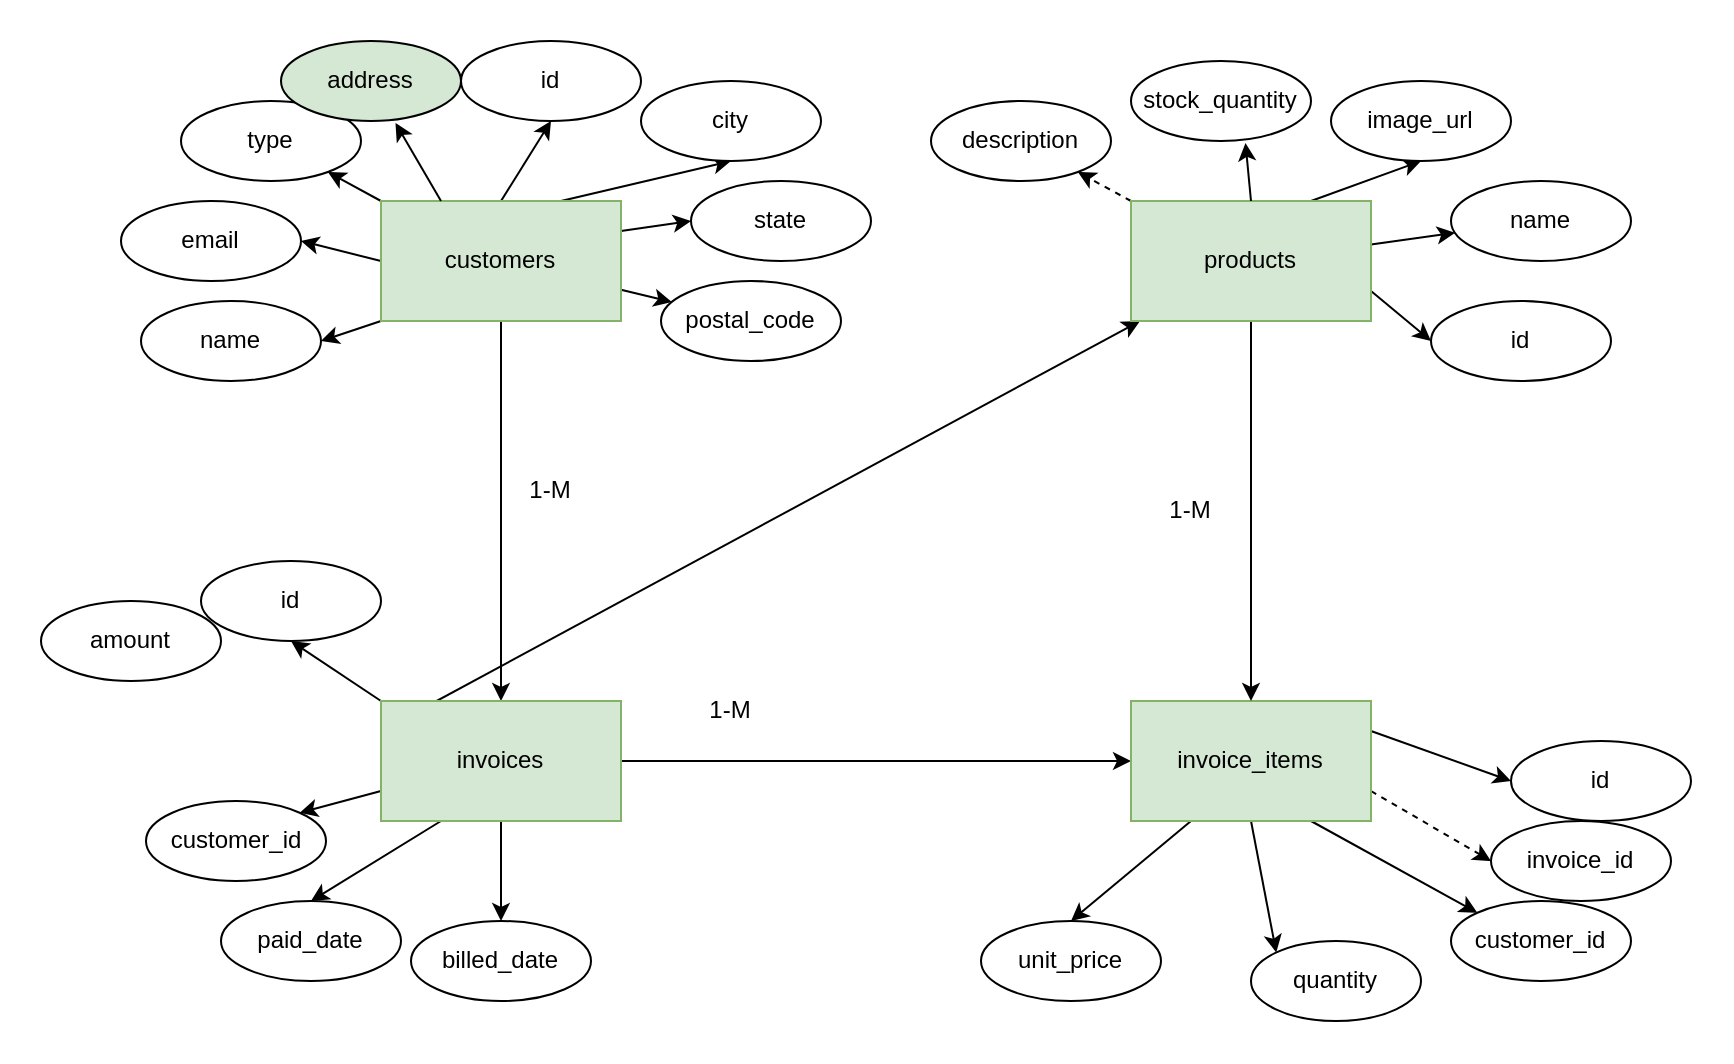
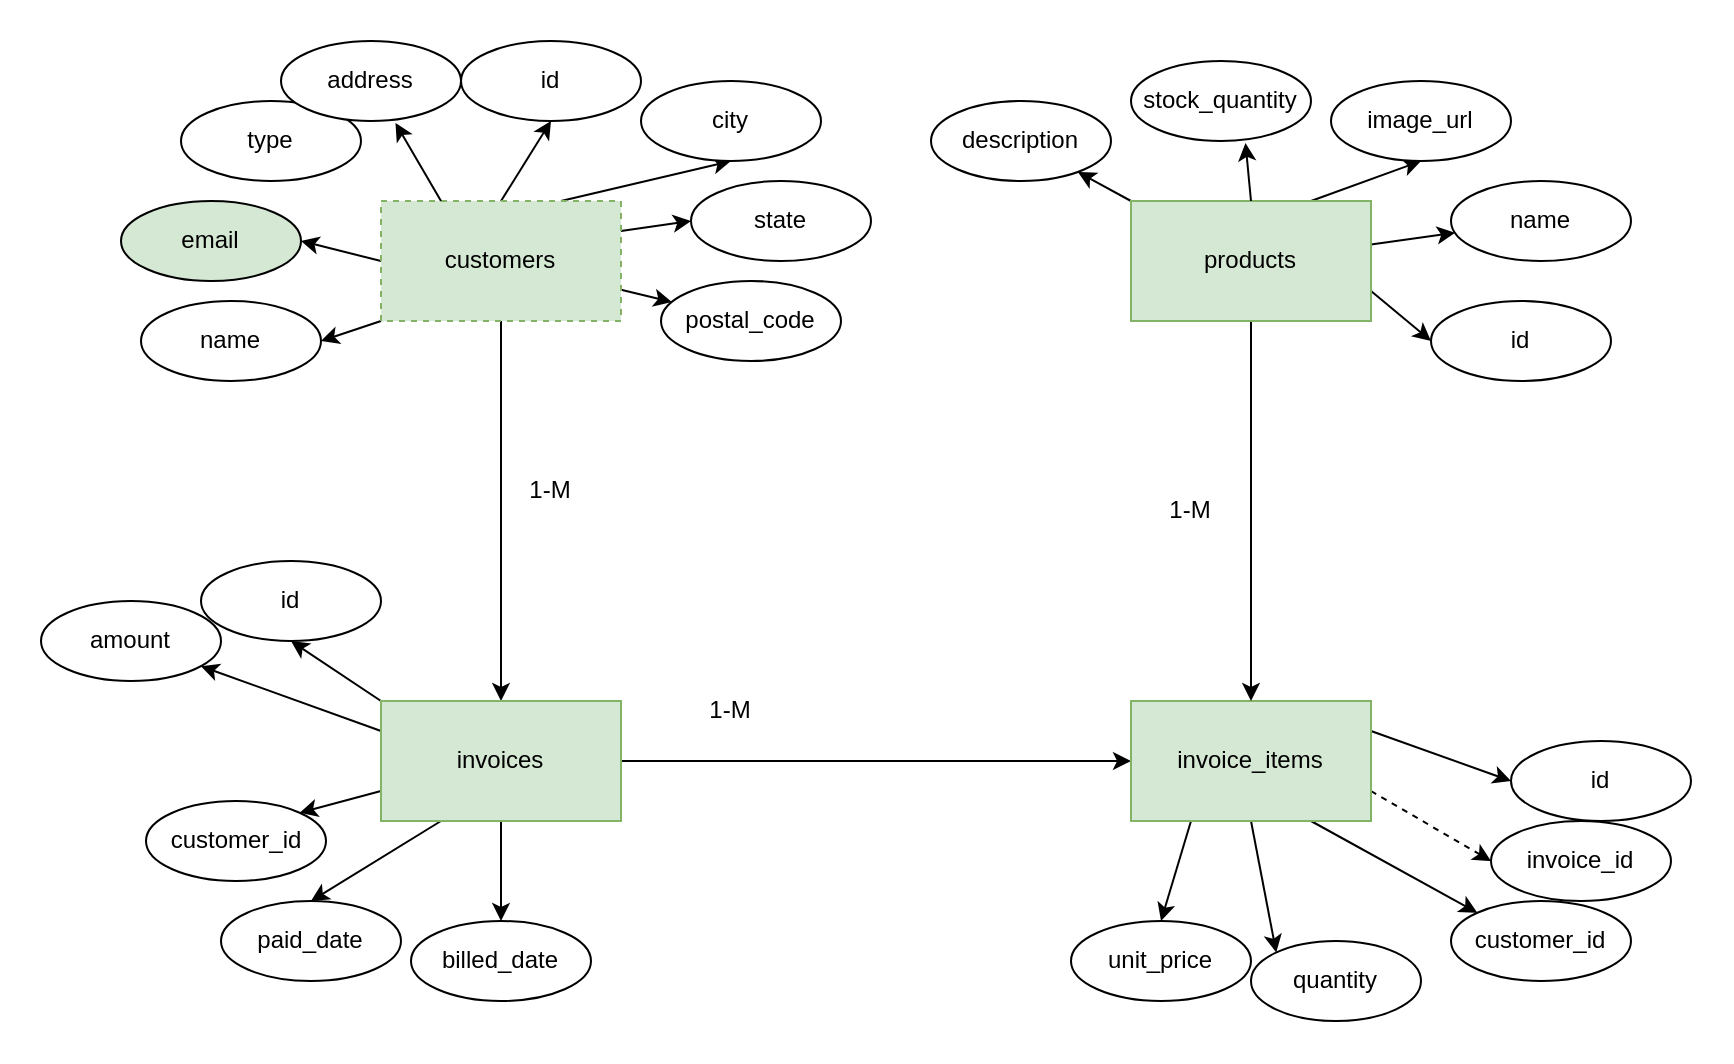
  <mxCell id="0" />
  <mxCell id="1" parent="0" />
  <mxCell id="2" style="edgeStyle=none;html=1;exitX=0;exitY=1;exitDx=0;exitDy=0;entryX=1;entryY=0.5;entryDx=0;entryDy=0;" edge="1" parent="1" source="10" target="11"><mxGeometry relative="1" as="geometry" /></mxCell>
  <mxCell id="3" style="edgeStyle=none;html=1;exitX=0;exitY=0.5;exitDx=0;exitDy=0;entryX=1;entryY=0.5;entryDx=0;entryDy=0;" edge="1" parent="1" source="10" target="12"><mxGeometry relative="1" as="geometry" /></mxCell>
- <mxCell id="4" style="edgeStyle=none;html=1;exitX=0;exitY=0;exitDx=0;exitDy=0;" edge="1" parent="1" source="10" target="13"><mxGeometry relative="1" as="geometry" /></mxCell>
  <mxCell id="5" style="edgeStyle=none;html=1;exitX=0.75;exitY=0;exitDx=0;exitDy=0;entryX=0.5;entryY=1;entryDx=0;entryDy=0;" edge="1" parent="1" source="10" target="15"><mxGeometry relative="1" as="geometry" /></mxCell>
  <mxCell id="6" value="" style="edgeStyle=none;html=1;" edge="1" parent="1" source="10" target="17"><mxGeometry relative="1" as="geometry" /></mxCell>
  <mxCell id="7" style="edgeStyle=none;html=1;exitX=1;exitY=0.25;exitDx=0;exitDy=0;entryX=0;entryY=0.5;entryDx=0;entryDy=0;" edge="1" parent="1" source="10" target="16"><mxGeometry relative="1" as="geometry" /></mxCell>
  <mxCell id="8" style="edgeStyle=none;html=1;exitX=0.5;exitY=1;exitDx=0;exitDy=0;entryX=0.5;entryY=0;entryDx=0;entryDy=0;" edge="1" parent="1" source="10" target="25"><mxGeometry relative="1" as="geometry" /></mxCell>
  <mxCell id="9" style="edgeStyle=none;html=1;exitX=0.5;exitY=0;exitDx=0;exitDy=0;entryX=0.5;entryY=1;entryDx=0;entryDy=0;" edge="1" parent="1" source="10" target="54"><mxGeometry relative="1" as="geometry" /></mxCell>
- <mxCell id="10" value="customers" style="rounded=0;whiteSpace=wrap;html=1;fillColor=#d5e8d4;strokeColor=#82b366;" vertex="1" parent="1"><mxGeometry x="190" y="100" width="120" height="60" as="geometry" /></mxCell>
+ <mxCell id="10" value="customers" style="rounded=0;whiteSpace=wrap;html=1;fillColor=#d5e8d4;strokeColor=#82b366;dashed=1;" vertex="1" parent="1"><mxGeometry x="190" y="100" width="120" height="60" as="geometry" /></mxCell>
  <mxCell id="11" value="name" style="ellipse;whiteSpace=wrap;html=1;" vertex="1" parent="1"><mxGeometry x="70" y="150" width="90" height="40" as="geometry" /></mxCell>
- <mxCell id="12" value="email" style="ellipse;whiteSpace=wrap;html=1;" vertex="1" parent="1"><mxGeometry x="60" y="100" width="90" height="40" as="geometry" /></mxCell>
+ <mxCell id="12" value="email" style="ellipse;whiteSpace=wrap;html=1;fillColor=#d5e8d4;" vertex="1" parent="1"><mxGeometry x="60" y="100" width="90" height="40" as="geometry" /></mxCell>
  <mxCell id="13" value="type" style="ellipse;whiteSpace=wrap;html=1;" vertex="1" parent="1"><mxGeometry x="90" y="50" width="90" height="40" as="geometry" /></mxCell>
- <mxCell id="14" value="address" style="ellipse;whiteSpace=wrap;html=1;fillColor=#d5e8d4;" vertex="1" parent="1"><mxGeometry x="140" y="20" width="90" height="40" as="geometry" /></mxCell>
+ <mxCell id="14" value="address" style="ellipse;whiteSpace=wrap;html=1;" vertex="1" parent="1"><mxGeometry x="140" y="20" width="90" height="40" as="geometry" /></mxCell>
  <mxCell id="15" value="city" style="ellipse;whiteSpace=wrap;html=1;" vertex="1" parent="1"><mxGeometry x="320" y="40" width="90" height="40" as="geometry" /></mxCell>
  <mxCell id="16" value="state" style="ellipse;whiteSpace=wrap;html=1;" vertex="1" parent="1"><mxGeometry x="345" y="90" width="90" height="40" as="geometry" /></mxCell>
  <mxCell id="17" value="postal_code" style="ellipse;whiteSpace=wrap;html=1;" vertex="1" parent="1"><mxGeometry x="330" y="140" width="90" height="40" as="geometry" /></mxCell>
  <mxCell id="18" style="edgeStyle=none;html=1;exitX=0.25;exitY=0;exitDx=0;exitDy=0;entryX=0.636;entryY=1.025;entryDx=0;entryDy=0;entryPerimeter=0;" edge="1" parent="1" source="10" target="14"><mxGeometry relative="1" as="geometry" /></mxCell>
- <mxCell id="19" style="edgeStyle=none;html=1;exitX=0;exitY=0.25;exitDx=0;exitDy=0;" edge="1" parent="1" source="25" target="47"><mxGeometry relative="1" as="geometry" /></mxCell>
+ <mxCell id="19" style="edgeStyle=none;html=1;exitX=0;exitY=0.25;exitDx=0;exitDy=0;" edge="1" parent="1" source="25" target="27"><mxGeometry relative="1" as="geometry" /></mxCell>
  <mxCell id="20" style="edgeStyle=none;html=1;exitX=0.25;exitY=1;exitDx=0;exitDy=0;entryX=0.5;entryY=0;entryDx=0;entryDy=0;" edge="1" parent="1" source="25" target="29"><mxGeometry relative="1" as="geometry" /></mxCell>
  <mxCell id="21" style="edgeStyle=none;html=1;exitX=0.5;exitY=1;exitDx=0;exitDy=0;entryX=0.5;entryY=0;entryDx=0;entryDy=0;" edge="1" parent="1" source="25" target="28"><mxGeometry relative="1" as="geometry" /></mxCell>
  <mxCell id="22" style="edgeStyle=none;html=1;exitX=0;exitY=0.75;exitDx=0;exitDy=0;entryX=1;entryY=0;entryDx=0;entryDy=0;" edge="1" parent="1" source="25" target="26"><mxGeometry relative="1" as="geometry" /></mxCell>
  <mxCell id="23" style="edgeStyle=none;html=1;exitX=0;exitY=0;exitDx=0;exitDy=0;entryX=0.5;entryY=1;entryDx=0;entryDy=0;" edge="1" parent="1" source="25" target="41"><mxGeometry relative="1" as="geometry" /></mxCell>
  <mxCell id="24" style="edgeStyle=none;html=1;exitX=1;exitY=0.5;exitDx=0;exitDy=0;entryX=1;entryY=0.5;entryDx=0;entryDy=0;" edge="1" parent="1" source="25" target="35"><mxGeometry relative="1" as="geometry" /></mxCell>
  <mxCell id="25" value="invoices" style="rounded=0;whiteSpace=wrap;html=1;fillColor=#d5e8d4;strokeColor=#82b366;" vertex="1" parent="1"><mxGeometry x="190" y="350" width="120" height="60" as="geometry" /></mxCell>
  <mxCell id="26" value="customer_id" style="ellipse;whiteSpace=wrap;html=1;" vertex="1" parent="1"><mxGeometry x="72.5" y="400" width="90" height="40" as="geometry" /></mxCell>
  <mxCell id="27" value="amount" style="ellipse;whiteSpace=wrap;html=1;" vertex="1" parent="1"><mxGeometry x="20" y="300" width="90" height="40" as="geometry" /></mxCell>
  <mxCell id="28" value="billed_date" style="ellipse;whiteSpace=wrap;html=1;" vertex="1" parent="1"><mxGeometry x="205" y="460" width="90" height="40" as="geometry" /></mxCell>
  <mxCell id="29" value="paid_date" style="ellipse;whiteSpace=wrap;html=1;" vertex="1" parent="1"><mxGeometry x="110" y="450" width="90" height="40" as="geometry" /></mxCell>
  <mxCell id="30" style="edgeStyle=none;html=1;exitX=0.75;exitY=0;exitDx=0;exitDy=0;entryX=0.5;entryY=0;entryDx=0;entryDy=0;" edge="1" parent="1" source="35" target="39"><mxGeometry relative="1" as="geometry" /></mxCell>
  <mxCell id="31" style="edgeStyle=none;html=1;exitX=0.5;exitY=0;exitDx=0;exitDy=0;entryX=0;entryY=0;entryDx=0;entryDy=0;" edge="1" parent="1" source="35" target="40"><mxGeometry relative="1" as="geometry" /></mxCell>
  <mxCell id="32" style="edgeStyle=none;html=1;exitX=0.25;exitY=0;exitDx=0;exitDy=0;entryX=0;entryY=0;entryDx=0;entryDy=0;" edge="1" parent="1" source="35" target="36"><mxGeometry relative="1" as="geometry" /></mxCell>
  <mxCell id="33" style="edgeStyle=none;html=1;exitX=0;exitY=0.25;exitDx=0;exitDy=0;entryX=0;entryY=0.5;entryDx=0;entryDy=0;dashed=1;" edge="1" parent="1" source="35" target="37"><mxGeometry relative="1" as="geometry" /></mxCell>
  <mxCell id="34" style="edgeStyle=none;html=1;exitX=0;exitY=0.75;exitDx=0;exitDy=0;entryX=0;entryY=0.5;entryDx=0;entryDy=0;" edge="1" parent="1" source="35" target="38"><mxGeometry relative="1" as="geometry" /></mxCell>
  <mxCell id="35" value="invoice_items" style="rounded=0;whiteSpace=wrap;html=1;fillColor=#d5e8d4;strokeColor=#82b366;direction=west;" vertex="1" parent="1"><mxGeometry x="565" y="350" width="120" height="60" as="geometry" /></mxCell>
  <mxCell id="36" value="customer_id" style="ellipse;whiteSpace=wrap;html=1;" vertex="1" parent="1"><mxGeometry x="725" y="450" width="90" height="40" as="geometry" /></mxCell>
  <mxCell id="37" value="invoice_id" style="ellipse;whiteSpace=wrap;html=1;" vertex="1" parent="1"><mxGeometry x="745" y="410" width="90" height="40" as="geometry" /></mxCell>
  <mxCell id="38" value="id" style="ellipse;whiteSpace=wrap;html=1;" vertex="1" parent="1"><mxGeometry x="755" y="370" width="90" height="40" as="geometry" /></mxCell>
- <mxCell id="39" value="unit_price" style="ellipse;whiteSpace=wrap;html=1;" vertex="1" parent="1"><mxGeometry x="490" y="460" width="90" height="40" as="geometry" /></mxCell>
+ <mxCell id="39" value="unit_price" style="ellipse;whiteSpace=wrap;html=1;" vertex="1" parent="1"><mxGeometry x="535" y="460" width="90" height="40" as="geometry" /></mxCell>
  <mxCell id="40" value="quantity" style="ellipse;whiteSpace=wrap;html=1;" vertex="1" parent="1"><mxGeometry x="625" y="470" width="85" height="40" as="geometry" /></mxCell>
  <mxCell id="41" value="id" style="ellipse;whiteSpace=wrap;html=1;" vertex="1" parent="1"><mxGeometry x="100" y="280" width="90" height="40" as="geometry" /></mxCell>
- <mxCell id="42" style="edgeStyle=none;html=1;exitX=0;exitY=0;exitDx=0;exitDy=0;dashed=1;" edge="1" parent="1" source="47" target="48"><mxGeometry relative="1" as="geometry" /></mxCell>
+ <mxCell id="42" style="edgeStyle=none;html=1;exitX=0;exitY=0;exitDx=0;exitDy=0;" edge="1" parent="1" source="47" target="48"><mxGeometry relative="1" as="geometry" /></mxCell>
  <mxCell id="43" style="edgeStyle=none;html=1;exitX=0.75;exitY=0;exitDx=0;exitDy=0;entryX=0.5;entryY=1;entryDx=0;entryDy=0;" edge="1" parent="1" source="47" target="50"><mxGeometry relative="1" as="geometry" /></mxCell>
  <mxCell id="44" style="edgeStyle=none;html=1;exitX=1;exitY=0.75;exitDx=0;exitDy=0;entryX=0;entryY=0.5;entryDx=0;entryDy=0;" edge="1" parent="1" source="47" target="52"><mxGeometry relative="1" as="geometry" /></mxCell>
  <mxCell id="45" value="" style="edgeStyle=none;html=1;" edge="1" parent="1" source="47" target="53"><mxGeometry relative="1" as="geometry" /></mxCell>
  <mxCell id="46" style="edgeStyle=none;html=1;exitX=0.5;exitY=1;exitDx=0;exitDy=0;entryX=0.5;entryY=1;entryDx=0;entryDy=0;" edge="1" parent="1" source="47" target="35"><mxGeometry relative="1" as="geometry" /></mxCell>
  <mxCell id="47" value="products" style="rounded=0;whiteSpace=wrap;html=1;fillColor=#d5e8d4;strokeColor=#82b366;" vertex="1" parent="1"><mxGeometry x="565" y="100" width="120" height="60" as="geometry" /></mxCell>
  <mxCell id="48" value="description" style="ellipse;whiteSpace=wrap;html=1;" vertex="1" parent="1"><mxGeometry x="465" y="50" width="90" height="40" as="geometry" /></mxCell>
  <mxCell id="49" value="stock_quantity" style="ellipse;whiteSpace=wrap;html=1;" vertex="1" parent="1"><mxGeometry x="565" y="30" width="90" height="40" as="geometry" /></mxCell>
  <mxCell id="50" value="image_url" style="ellipse;whiteSpace=wrap;html=1;" vertex="1" parent="1"><mxGeometry x="665" y="40" width="90" height="40" as="geometry" /></mxCell>
  <mxCell id="51" style="edgeStyle=none;html=1;exitX=0.5;exitY=0;exitDx=0;exitDy=0;entryX=0.636;entryY=1.025;entryDx=0;entryDy=0;entryPerimeter=0;" edge="1" parent="1" source="47" target="49"><mxGeometry relative="1" as="geometry" /></mxCell>
  <mxCell id="52" value="id" style="ellipse;whiteSpace=wrap;html=1;" vertex="1" parent="1"><mxGeometry x="715" y="150" width="90" height="40" as="geometry" /></mxCell>
  <mxCell id="53" value="name" style="ellipse;whiteSpace=wrap;html=1;" vertex="1" parent="1"><mxGeometry x="725" y="90" width="90" height="40" as="geometry" /></mxCell>
  <mxCell id="54" value="id" style="ellipse;whiteSpace=wrap;html=1;" vertex="1" parent="1"><mxGeometry x="230" y="20" width="90" height="40" as="geometry" /></mxCell>
  <mxCell id="55" value="1-M" style="text;html=1;align=center;verticalAlign=middle;whiteSpace=wrap;rounded=0;" vertex="1" parent="1"><mxGeometry x="245" y="230" width="60" height="30" as="geometry" /></mxCell>
  <mxCell id="56" value="1-M" style="text;html=1;align=center;verticalAlign=middle;whiteSpace=wrap;rounded=0;" vertex="1" parent="1"><mxGeometry x="335" y="340" width="60" height="30" as="geometry" /></mxCell>
  <mxCell id="57" value="1-M" style="text;html=1;align=center;verticalAlign=middle;whiteSpace=wrap;rounded=0;" vertex="1" parent="1"><mxGeometry x="565" y="240" width="60" height="30" as="geometry" /></mxCell>
